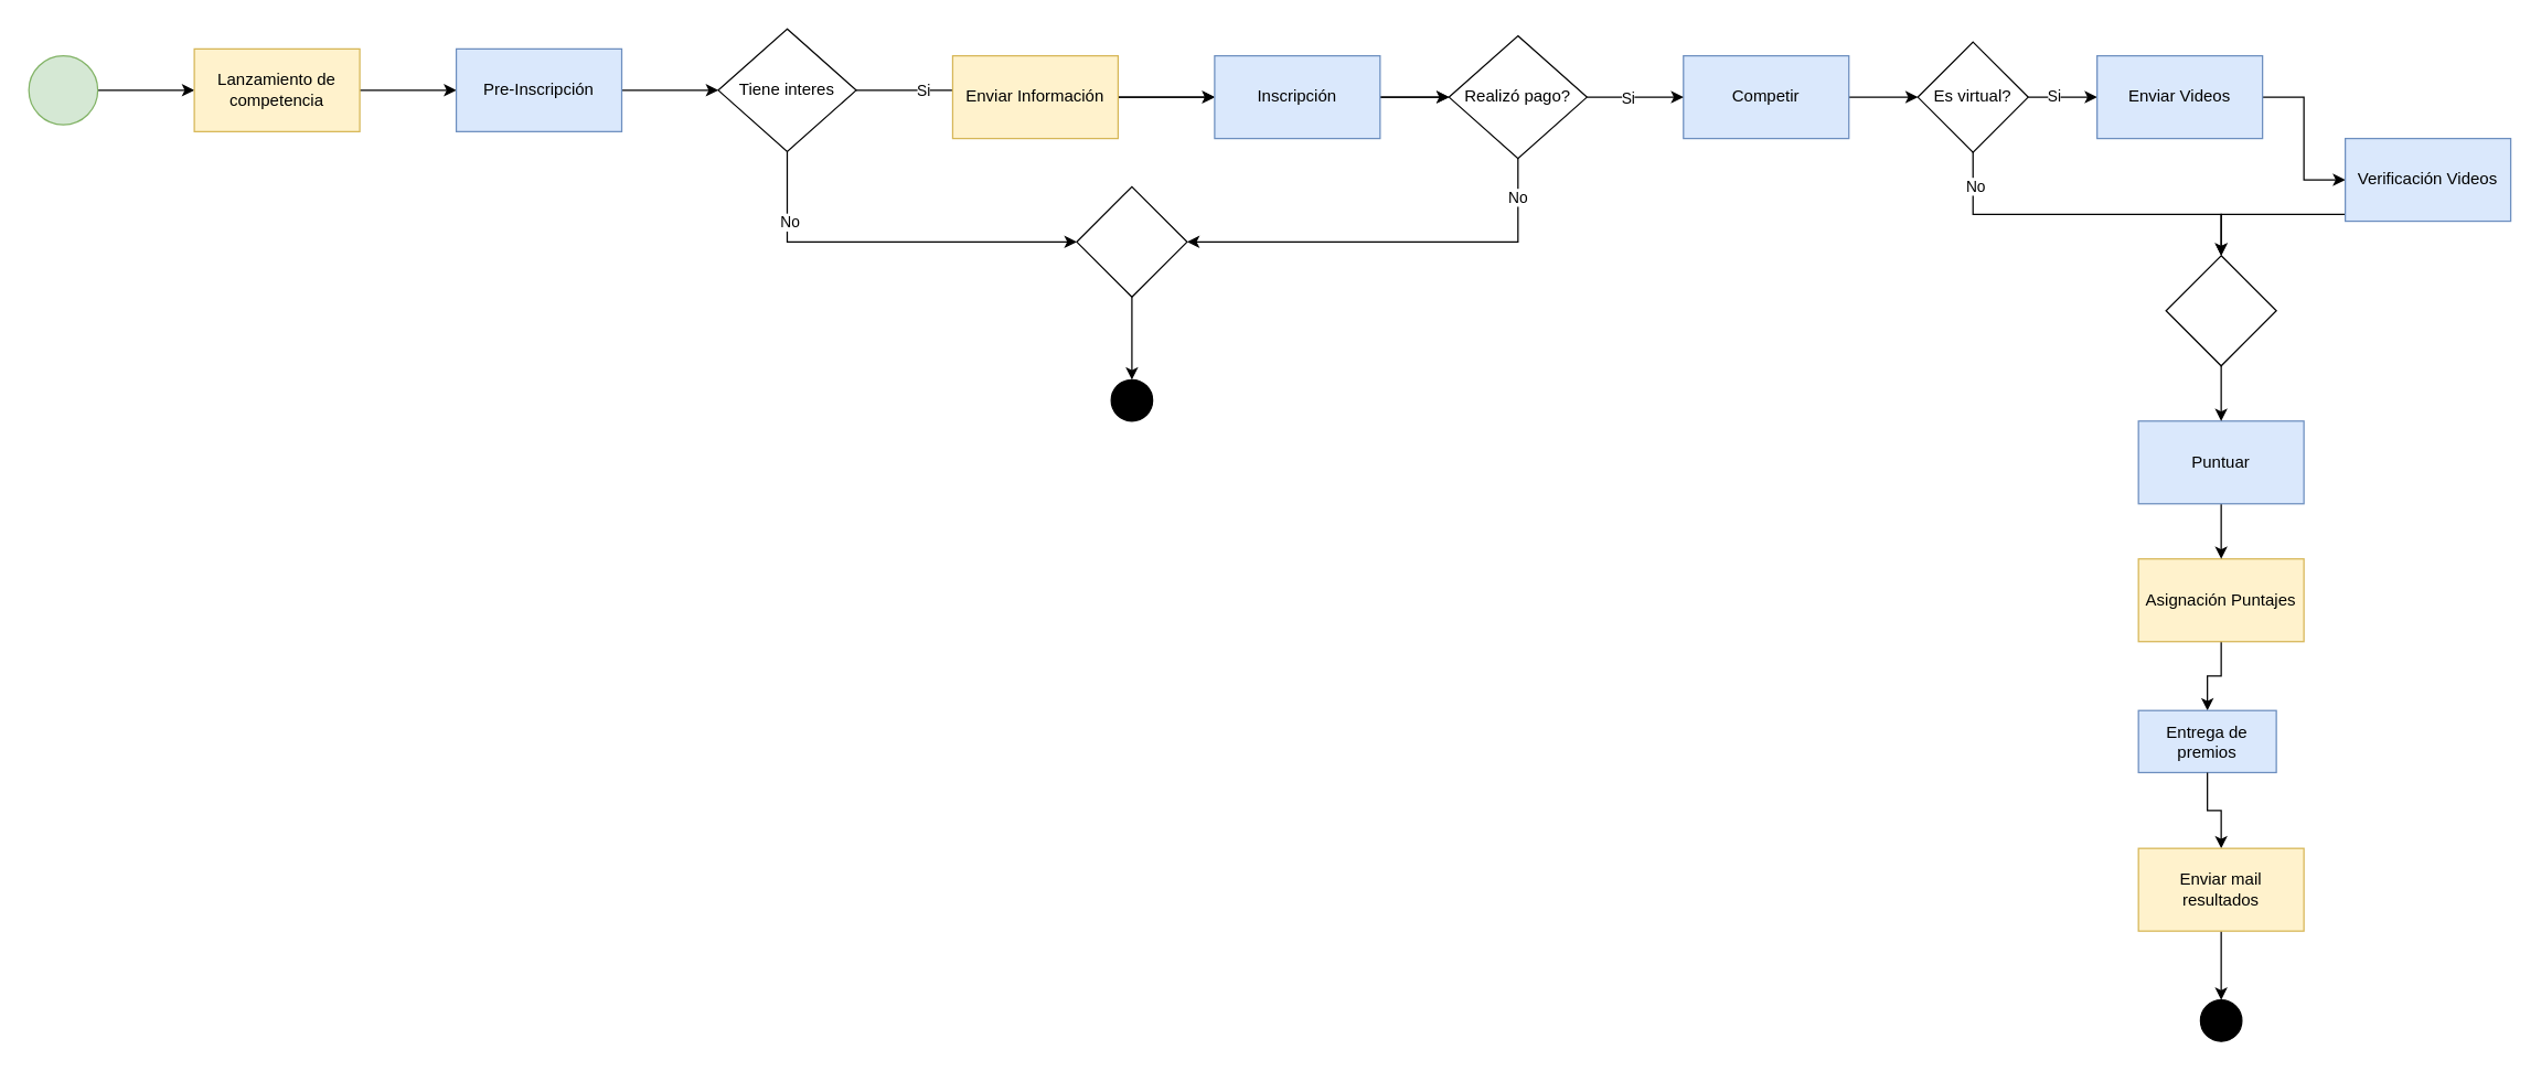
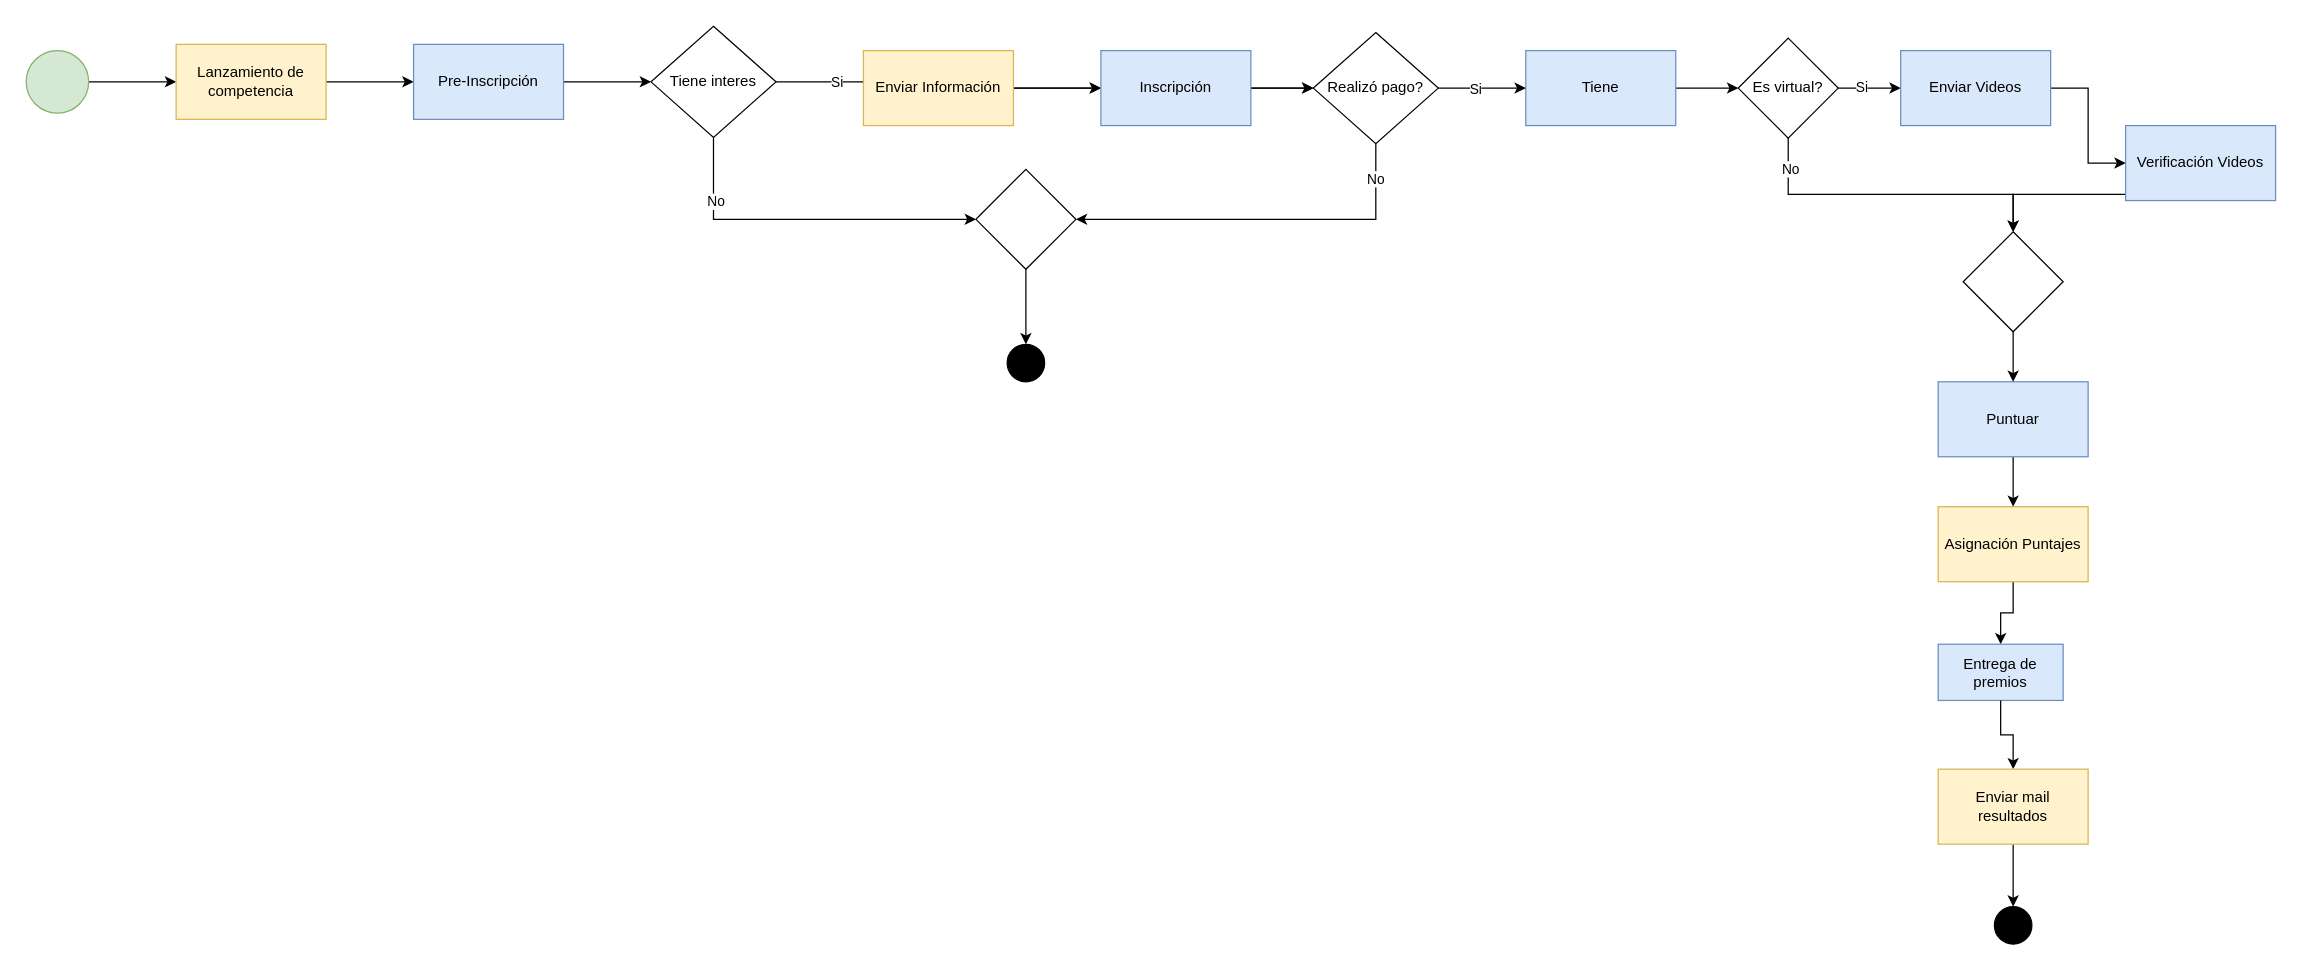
  <mxCell id="0" />
  <mxCell id="1" parent="0" />
  <mxCell id="2" style="edgeStyle=orthogonalEdgeStyle;rounded=0;orthogonalLoop=1;jettySize=auto;html=1;entryX=0;entryY=0.5;entryDx=0;entryDy=0;" edge="1" parent="1" source="3" target="5"><mxGeometry relative="1" as="geometry" /></mxCell>
  <mxCell id="3" value="" style="ellipse;whiteSpace=wrap;html=1;aspect=fixed;fillColor=#d5e8d4;strokeColor=#82b366;" vertex="1" parent="1"><mxGeometry x="20" y="40" width="50" height="50" as="geometry" /></mxCell>
  <mxCell id="4" value="" style="edgeStyle=orthogonalEdgeStyle;rounded=0;orthogonalLoop=1;jettySize=auto;html=1;" edge="1" parent="1" source="5" target="15"><mxGeometry relative="1" as="geometry" /></mxCell>
  <mxCell id="5" value="Lanzamiento de competencia" style="rounded=0;whiteSpace=wrap;html=1;fillColor=#fff2cc;strokeColor=#d6b656;" vertex="1" parent="1"><mxGeometry x="140" y="35" width="120" height="60" as="geometry" /></mxCell>
  <mxCell id="6" style="edgeStyle=orthogonalEdgeStyle;rounded=0;orthogonalLoop=1;jettySize=auto;html=1;" edge="1" parent="1" source="10" target="45"><mxGeometry relative="1" as="geometry"><mxPoint x="560" y="285" as="targetPoint" /><Array as="points"><mxPoint x="570" y="175" /></Array></mxGeometry></mxCell>
  <mxCell id="7" value="No" style="edgeLabel;html=1;align=center;verticalAlign=middle;resizable=0;points=[];" connectable="0" vertex="1" parent="6"><mxGeometry x="-0.62" y="1" relative="1" as="geometry"><mxPoint y="-1" as="offset" /></mxGeometry></mxCell>
  <mxCell id="8" style="edgeStyle=orthogonalEdgeStyle;rounded=0;orthogonalLoop=1;jettySize=auto;html=1;entryX=0;entryY=0.5;entryDx=0;entryDy=0;" edge="1" parent="1" source="10" target="13"><mxGeometry relative="1" as="geometry"><mxPoint x="700" y="65" as="targetPoint" /><Array as="points"><mxPoint x="770" y="65" /></Array></mxGeometry></mxCell>
  <mxCell id="9" value="Si" style="edgeLabel;html=1;align=center;verticalAlign=middle;resizable=0;points=[];" connectable="0" vertex="1" parent="8"><mxGeometry x="-0.131" y="1" relative="1" as="geometry"><mxPoint x="-54" y="1" as="offset" /></mxGeometry></mxCell>
  <mxCell id="10" value="Tiene interes" style="rhombus;whiteSpace=wrap;html=1;" vertex="1" parent="1"><mxGeometry x="520" y="20.5" width="100" height="89" as="geometry" /></mxCell>
  <mxCell id="11" style="edgeStyle=orthogonalEdgeStyle;rounded=0;orthogonalLoop=1;jettySize=auto;html=1;entryX=0;entryY=0.5;entryDx=0;entryDy=0;" edge="1" parent="1" source="13" target="18"><mxGeometry relative="1" as="geometry" /></mxCell>
  <mxCell id="12" style="edgeStyle=orthogonalEdgeStyle;rounded=0;orthogonalLoop=1;jettySize=auto;html=1;entryX=0;entryY=0.5;entryDx=0;entryDy=0;" edge="1" parent="1" source="13" target="18"><mxGeometry relative="1" as="geometry" /></mxCell>
  <mxCell id="13" value="Enviar Información" style="rounded=0;whiteSpace=wrap;html=1;fillColor=#fff2cc;strokeColor=#d6b656;" vertex="1" parent="1"><mxGeometry x="690" y="40" width="120" height="60" as="geometry" /></mxCell>
  <mxCell id="14" style="edgeStyle=orthogonalEdgeStyle;rounded=0;orthogonalLoop=1;jettySize=auto;html=1;" edge="1" parent="1" source="15" target="10"><mxGeometry relative="1" as="geometry" /></mxCell>
  <mxCell id="15" value="Pre-Inscripción" style="whiteSpace=wrap;html=1;rounded=0;fillColor=#dae8fc;strokeColor=#6c8ebf;" vertex="1" parent="1"><mxGeometry x="330" y="35" width="120" height="60" as="geometry" /></mxCell>
  <mxCell id="16" style="edgeStyle=orthogonalEdgeStyle;rounded=0;orthogonalLoop=1;jettySize=auto;html=1;entryX=0;entryY=0.5;entryDx=0;entryDy=0;" edge="1" parent="1" source="18" target="43"><mxGeometry relative="1" as="geometry" /></mxCell>
  <mxCell id="17" style="edgeStyle=orthogonalEdgeStyle;rounded=0;orthogonalLoop=1;jettySize=auto;html=1;entryX=0;entryY=0.5;entryDx=0;entryDy=0;" edge="1" parent="1" source="18" target="43"><mxGeometry relative="1" as="geometry" /></mxCell>
  <mxCell id="18" value="Inscripción" style="rounded=0;whiteSpace=wrap;html=1;fillColor=#dae8fc;strokeColor=#6c8ebf;" vertex="1" parent="1"><mxGeometry x="880" y="40" width="120" height="60" as="geometry" /></mxCell>
  <mxCell id="19" style="edgeStyle=orthogonalEdgeStyle;rounded=0;orthogonalLoop=1;jettySize=auto;html=1;exitX=1;exitY=0.5;exitDx=0;exitDy=0;entryX=0;entryY=0.5;entryDx=0;entryDy=0;" edge="1" parent="1" source="20" target="25"><mxGeometry relative="1" as="geometry"><mxPoint x="1654" y="65" as="targetPoint" /></mxGeometry></mxCell>
- <mxCell id="20" value="Competir" style="whiteSpace=wrap;html=1;fillColor=#dae8fc;strokeColor=#6c8ebf;" vertex="1" parent="1"><mxGeometry x="1220" y="40" width="120" height="60" as="geometry" /></mxCell>
+ <mxCell id="20" value="Tiene" style="whiteSpace=wrap;html=1;fillColor=#dae8fc;strokeColor=#6c8ebf;" vertex="1" parent="1"><mxGeometry x="1220" y="40" width="120" height="60" as="geometry" /></mxCell>
  <mxCell id="21" style="edgeStyle=orthogonalEdgeStyle;rounded=0;orthogonalLoop=1;jettySize=auto;html=1;exitX=1;exitY=0.5;exitDx=0;exitDy=0;" edge="1" parent="1" source="25" target="27"><mxGeometry relative="1" as="geometry"><mxPoint x="1734" y="65" as="sourcePoint" /></mxGeometry></mxCell>
  <mxCell id="22" value="Si" style="edgeLabel;html=1;align=center;verticalAlign=middle;resizable=0;points=[];" connectable="0" vertex="1" parent="21"><mxGeometry x="-0.267" y="1" relative="1" as="geometry"><mxPoint as="offset" /></mxGeometry></mxCell>
  <mxCell id="23" style="edgeStyle=orthogonalEdgeStyle;rounded=0;orthogonalLoop=1;jettySize=auto;html=1;entryX=0.5;entryY=0;entryDx=0;entryDy=0;" edge="1" parent="1" source="25" target="35"><mxGeometry relative="1" as="geometry"><Array as="points"><mxPoint x="1430" y="155" /><mxPoint x="1610" y="155" /></Array></mxGeometry></mxCell>
  <mxCell id="24" value="No" style="edgeLabel;html=1;align=center;verticalAlign=middle;resizable=0;points=[];" connectable="0" vertex="1" parent="23"><mxGeometry x="-0.742" y="1" relative="1" as="geometry"><mxPoint y="-9" as="offset" /></mxGeometry></mxCell>
  <mxCell id="25" value="Es virtual?" style="rhombus;whiteSpace=wrap;html=1;" vertex="1" parent="1"><mxGeometry x="1390" y="30" width="80" height="80" as="geometry" /></mxCell>
  <mxCell id="26" style="edgeStyle=orthogonalEdgeStyle;rounded=0;orthogonalLoop=1;jettySize=auto;html=1;" edge="1" parent="1" source="27" target="29"><mxGeometry relative="1" as="geometry" /></mxCell>
  <mxCell id="27" value="Enviar Videos" style="whiteSpace=wrap;html=1;fillColor=#dae8fc;strokeColor=#6c8ebf;" vertex="1" parent="1"><mxGeometry x="1520" y="40" width="120" height="60" as="geometry" /></mxCell>
  <mxCell id="28" style="edgeStyle=orthogonalEdgeStyle;rounded=0;orthogonalLoop=1;jettySize=auto;html=1;entryX=0.5;entryY=0;entryDx=0;entryDy=0;" edge="1" parent="1" source="29" target="35"><mxGeometry relative="1" as="geometry"><Array as="points"><mxPoint x="1760" y="155" /><mxPoint x="1610" y="155" /></Array></mxGeometry></mxCell>
  <mxCell id="29" value="Verificación Videos" style="rounded=0;whiteSpace=wrap;html=1;fillColor=#dae8fc;strokeColor=#6c8ebf;" vertex="1" parent="1"><mxGeometry x="1700" y="100" width="120" height="60" as="geometry" /></mxCell>
  <mxCell id="30" value="" style="edgeStyle=orthogonalEdgeStyle;rounded=0;orthogonalLoop=1;jettySize=auto;html=1;" edge="1" parent="1" source="31" target="36"><mxGeometry relative="1" as="geometry" /></mxCell>
  <mxCell id="31" value="Asignación Puntajes" style="rounded=0;whiteSpace=wrap;html=1;fillColor=#fff2cc;strokeColor=#d6b656;" vertex="1" parent="1"><mxGeometry x="1550" y="405" width="120" height="60" as="geometry" /></mxCell>
  <mxCell id="32" style="edgeStyle=orthogonalEdgeStyle;rounded=0;orthogonalLoop=1;jettySize=auto;html=1;entryX=0.5;entryY=0;entryDx=0;entryDy=0;" edge="1" parent="1" source="33" target="31"><mxGeometry relative="1" as="geometry" /></mxCell>
  <mxCell id="33" value="Puntuar" style="rounded=0;whiteSpace=wrap;html=1;fillColor=#dae8fc;strokeColor=#6c8ebf;" vertex="1" parent="1"><mxGeometry x="1550" y="305" width="120" height="60" as="geometry" /></mxCell>
  <mxCell id="34" style="edgeStyle=orthogonalEdgeStyle;rounded=0;orthogonalLoop=1;jettySize=auto;html=1;exitX=0.5;exitY=1;exitDx=0;exitDy=0;entryX=0.5;entryY=0;entryDx=0;entryDy=0;" edge="1" parent="1" source="35" target="33"><mxGeometry relative="1" as="geometry" /></mxCell>
  <mxCell id="35" value="" style="rhombus;whiteSpace=wrap;html=1;" vertex="1" parent="1"><mxGeometry x="1570" y="185" width="80" height="80" as="geometry" /></mxCell>
  <mxCell id="36" value="Entrega de premios" style="whiteSpace=wrap;html=1;fillColor=#dae8fc;strokeColor=#6c8ebf;rounded=0;" vertex="1" parent="1"><mxGeometry x="1550" y="515" width="100" height="45" as="geometry" /></mxCell>
  <mxCell id="37" value="" style="ellipse;whiteSpace=wrap;html=1;aspect=fixed;fillColor=#000000;strokeColor=#000000;" vertex="1" parent="1"><mxGeometry x="1595" y="725" width="30" height="30" as="geometry" /></mxCell>
  <mxCell id="38" style="edgeStyle=orthogonalEdgeStyle;rounded=0;orthogonalLoop=1;jettySize=auto;html=1;entryX=0.5;entryY=0;entryDx=0;entryDy=0;" edge="1" parent="1" source="40"><mxGeometry relative="1" as="geometry"><mxPoint x="1610" y="725" as="targetPoint" /></mxGeometry></mxCell>
  <mxCell id="39" value="" style="edgeStyle=orthogonalEdgeStyle;rounded=0;orthogonalLoop=1;jettySize=auto;html=1;entryX=0.5;entryY=0;entryDx=0;entryDy=0;" edge="1" parent="1" source="36" target="40"><mxGeometry relative="1" as="geometry"><mxPoint x="1954" y="575" as="sourcePoint" /><mxPoint x="1954" y="755" as="targetPoint" /></mxGeometry></mxCell>
  <mxCell id="40" value="Enviar mail resultados" style="rounded=0;whiteSpace=wrap;html=1;fillColor=#fff2cc;strokeColor=#d6b656;" vertex="1" parent="1"><mxGeometry x="1550" y="615" width="120" height="60" as="geometry" /></mxCell>
  <mxCell id="41" style="edgeStyle=orthogonalEdgeStyle;rounded=0;orthogonalLoop=1;jettySize=auto;html=1;entryX=0;entryY=0.5;entryDx=0;entryDy=0;" edge="1" parent="1" source="43" target="20"><mxGeometry relative="1" as="geometry" /></mxCell>
  <mxCell id="42" value="Si" style="edgeLabel;html=1;align=center;verticalAlign=middle;resizable=0;points=[];" connectable="0" vertex="1" parent="41"><mxGeometry x="-0.782" y="1" relative="1" as="geometry"><mxPoint x="21" y="1" as="offset" /></mxGeometry></mxCell>
  <mxCell id="43" value="Realizó pago?" style="rhombus;whiteSpace=wrap;html=1;" vertex="1" parent="1"><mxGeometry x="1050" y="25.5" width="100" height="89" as="geometry" /></mxCell>
  <mxCell id="44" style="edgeStyle=orthogonalEdgeStyle;rounded=0;orthogonalLoop=1;jettySize=auto;html=1;exitX=0.5;exitY=1;exitDx=0;exitDy=0;" edge="1" parent="1" source="45" target="46"><mxGeometry relative="1" as="geometry" /></mxCell>
  <mxCell id="45" value="" style="rhombus;whiteSpace=wrap;html=1;" vertex="1" parent="1"><mxGeometry x="780" y="135" width="80" height="80" as="geometry" /></mxCell>
  <mxCell id="46" value="" style="ellipse;whiteSpace=wrap;html=1;aspect=fixed;fillColor=#000000;strokeColor=#000000;" vertex="1" parent="1"><mxGeometry x="805" y="275" width="30" height="30" as="geometry" /></mxCell>
  <mxCell id="47" value="No" style="edgeStyle=orthogonalEdgeStyle;rounded=0;orthogonalLoop=1;jettySize=auto;html=1;entryX=1;entryY=0.5;entryDx=0;entryDy=0;exitX=0.5;exitY=1;exitDx=0;exitDy=0;" edge="1" parent="1" source="43" target="45"><mxGeometry x="-0.816" relative="1" as="geometry"><Array as="points"><mxPoint x="1100" y="175" /></Array><mxPoint as="offset" /></mxGeometry></mxCell>
